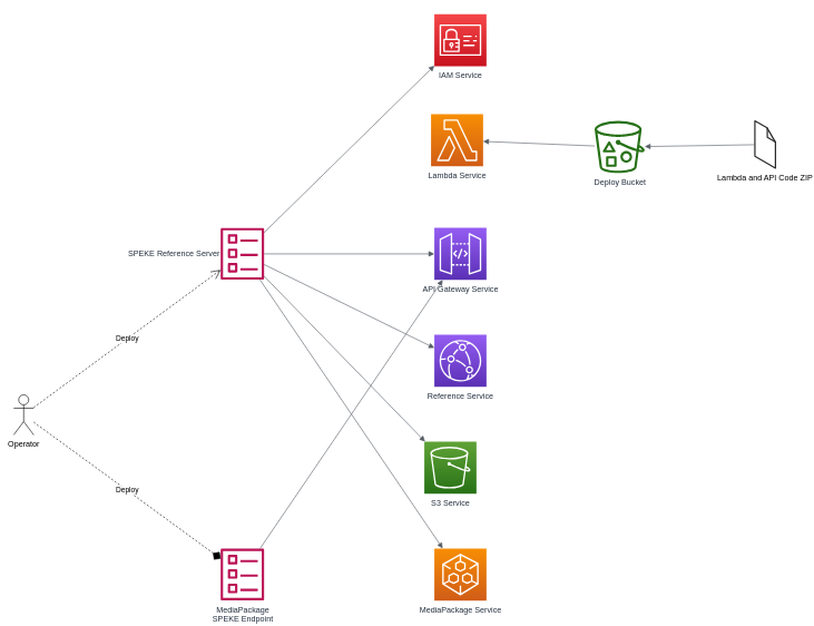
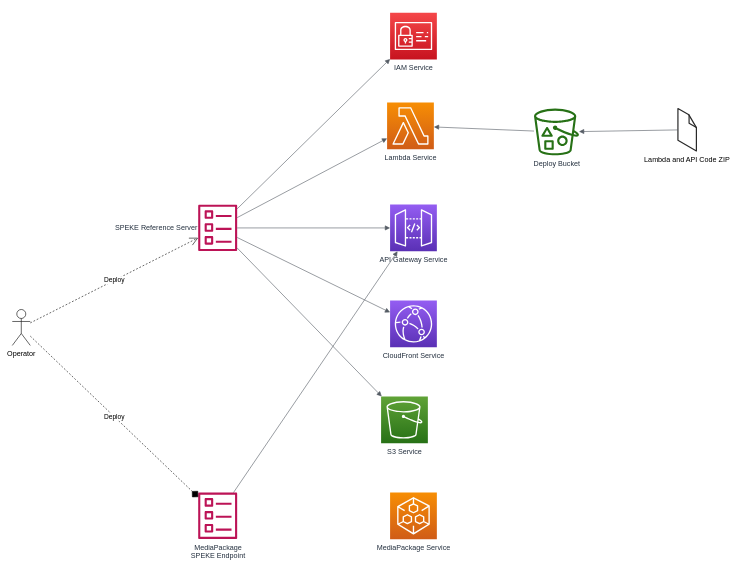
  <mxCell id="0" />
  <mxCell id="1" parent="0" />
  <mxCell id="2" value="IAM Service" style="outlineConnect=0;fontColor=#232F3E;gradientColor=#F54749;gradientDirection=north;fillColor=#C7131F;strokeColor=#ffffff;dashed=0;verticalLabelPosition=bottom;verticalAlign=top;align=center;html=1;fontSize=12;fontStyle=0;aspect=fixed;shape=mxgraph.aws4.resourceIcon;resIcon=mxgraph.aws4.identity_and_access_management;" vertex="1" parent="1"><mxGeometry x="650" y="20" width="78" height="78" as="geometry" /></mxCell>
  <mxCell id="3" value="API Gateway Service" style="outlineConnect=0;fontColor=#232F3E;gradientColor=#945DF2;gradientDirection=north;fillColor=#5A30B5;strokeColor=#ffffff;dashed=0;verticalLabelPosition=bottom;verticalAlign=top;align=center;html=1;fontSize=12;fontStyle=0;aspect=fixed;shape=mxgraph.aws4.resourceIcon;resIcon=mxgraph.aws4.api_gateway;" vertex="1" parent="1"><mxGeometry x="650" y="340" width="78" height="78" as="geometry" /></mxCell>
  <mxCell id="4" value="Lambda Service" style="outlineConnect=0;fontColor=#232F3E;gradientColor=#F78E04;gradientDirection=north;fillColor=#D05C17;strokeColor=#ffffff;dashed=0;verticalLabelPosition=bottom;verticalAlign=top;align=center;html=1;fontSize=12;fontStyle=0;aspect=fixed;shape=mxgraph.aws4.resourceIcon;resIcon=mxgraph.aws4.lambda;" vertex="1" parent="1"><mxGeometry x="645" y="170" width="78" height="78" as="geometry" /></mxCell>
- <mxCell id="5" value="Reference Service" style="outlineConnect=0;fontColor=#232F3E;gradientColor=#945DF2;gradientDirection=north;fillColor=#5A30B5;strokeColor=#ffffff;dashed=0;verticalLabelPosition=bottom;verticalAlign=top;align=center;html=1;fontSize=12;fontStyle=0;aspect=fixed;shape=mxgraph.aws4.resourceIcon;resIcon=mxgraph.aws4.cloudfront;" vertex="1" parent="1"><mxGeometry x="650" y="500" width="78" height="78" as="geometry" /></mxCell>
+ <mxCell id="5" value="CloudFront Service" style="outlineConnect=0;fontColor=#232F3E;gradientColor=#945DF2;gradientDirection=north;fillColor=#5A30B5;strokeColor=#ffffff;dashed=0;verticalLabelPosition=bottom;verticalAlign=top;align=center;html=1;fontSize=12;fontStyle=0;aspect=fixed;shape=mxgraph.aws4.resourceIcon;resIcon=mxgraph.aws4.cloudfront;" vertex="1" parent="1"><mxGeometry x="650" y="500" width="78" height="78" as="geometry" /></mxCell>
  <mxCell id="6" value="S3 Service" style="outlineConnect=0;fontColor=#232F3E;gradientColor=#60A337;gradientDirection=north;fillColor=#277116;strokeColor=#ffffff;dashed=0;verticalLabelPosition=bottom;verticalAlign=top;align=center;html=1;fontSize=12;fontStyle=0;aspect=fixed;shape=mxgraph.aws4.resourceIcon;resIcon=mxgraph.aws4.s3;" vertex="1" parent="1"><mxGeometry x="635" y="660" width="78" height="78" as="geometry" /></mxCell>
  <mxCell id="7" value="SPEKE Reference Server" style="outlineConnect=0;fontColor=#232F3E;gradientColor=none;fillColor=#BC1356;strokeColor=none;dashed=0;verticalLabelPosition=middle;verticalAlign=middle;align=right;html=1;fontSize=12;fontStyle=0;aspect=fixed;pointerEvents=1;shape=mxgraph.aws4.template;labelPosition=left;" vertex="1" parent="1"><mxGeometry x="330" y="340" width="65" height="78" as="geometry" /></mxCell>
  <mxCell id="8" value="MediaPackage&lt;br&gt;SPEKE Endpoint" style="outlineConnect=0;fontColor=#232F3E;gradientColor=none;fillColor=#BC1356;strokeColor=none;dashed=0;verticalLabelPosition=bottom;verticalAlign=top;align=center;html=1;fontSize=12;fontStyle=0;aspect=fixed;pointerEvents=1;shape=mxgraph.aws4.template;" vertex="1" parent="1"><mxGeometry x="330" y="820" width="65" height="78" as="geometry" /></mxCell>
  <mxCell id="9" value="" style="html=1;endArrow=block;elbow=vertical;startArrow=none;endFill=1;strokeColor=#545B64;rounded=0;" edge="1" parent="1" source="7" target="2"><mxGeometry width="100" relative="1" as="geometry"><mxPoint x="520" y="90" as="sourcePoint" /><mxPoint x="620" y="90" as="targetPoint" /></mxGeometry></mxCell>
  <mxCell id="10" value="Deploy Bucket" style="outlineConnect=0;fontColor=#232F3E;gradientColor=none;fillColor=#277116;strokeColor=none;dashed=0;verticalLabelPosition=bottom;verticalAlign=top;align=center;html=1;fontSize=12;fontStyle=0;aspect=fixed;pointerEvents=1;shape=mxgraph.aws4.bucket_with_objects;" vertex="1" parent="1"><mxGeometry x="890" y="180" width="75" height="78" as="geometry" /></mxCell>
  <mxCell id="11" value="Lambda and API Code ZIP" style="verticalLabelPosition=bottom;html=1;verticalAlign=top;strokeWidth=1;align=center;outlineConnect=0;dashed=0;outlineConnect=0;shape=mxgraph.aws3d.file;aspect=fixed;strokeColor=#292929;" vertex="1" parent="1"><mxGeometry x="1130" y="180" width="30.8" height="70.6" as="geometry" /></mxCell>
  <mxCell id="12" value="" style="html=1;endArrow=block;elbow=vertical;startArrow=none;endFill=1;strokeColor=#545B64;rounded=0;" edge="1" parent="1" source="11" target="10"><mxGeometry width="100" relative="1" as="geometry"><mxPoint x="555" y="587.165" as="sourcePoint" /><mxPoint x="771" y="504.522" as="targetPoint" /></mxGeometry></mxCell>
  <mxCell id="13" value="" style="html=1;endArrow=block;elbow=vertical;startArrow=none;endFill=1;strokeColor=#545B64;rounded=0;" edge="1" parent="1" source="10" target="4"><mxGeometry width="100" relative="1" as="geometry"><mxPoint x="1260" y="317.468" as="sourcePoint" /><mxPoint x="1135" y="265.262" as="targetPoint" /></mxGeometry></mxCell>
  <mxCell id="14" value="MediaPackage Service" style="outlineConnect=0;fontColor=#232F3E;gradientColor=#F78E04;gradientDirection=north;fillColor=#D05C17;strokeColor=#ffffff;dashed=0;verticalLabelPosition=bottom;verticalAlign=top;align=center;html=1;fontSize=12;fontStyle=0;aspect=fixed;shape=mxgraph.aws4.resourceIcon;resIcon=mxgraph.aws4.elemental_mediapackage;" vertex="1" parent="1"><mxGeometry x="650" y="820" width="78" height="78" as="geometry" /></mxCell>
- <mxCell id="15" value="" style="html=1;endArrow=block;elbow=vertical;startArrow=none;endFill=1;strokeColor=#545B64;rounded=0;" edge="1" parent="1" source="7" target="14"><mxGeometry width="100" relative="1" as="geometry"><mxPoint x="235" y="120" as="sourcePoint" /><mxPoint x="490" y="120" as="targetPoint" /></mxGeometry></mxCell>
+ <mxCell id="15" value="" style="html=1;endArrow=block;elbow=vertical;startArrow=none;endFill=1;strokeColor=#545B64;rounded=0;" edge="1" parent="1" source="7" target="4"><mxGeometry width="100" relative="1" as="geometry"><mxPoint x="235" y="120" as="sourcePoint" /><mxPoint x="490" y="120" as="targetPoint" /></mxGeometry></mxCell>
  <mxCell id="16" value="" style="html=1;endArrow=block;elbow=vertical;startArrow=none;endFill=1;strokeColor=#545B64;rounded=0;" edge="1" parent="1" source="7" target="3"><mxGeometry width="100" relative="1" as="geometry"><mxPoint x="870" y="480" as="sourcePoint" /><mxPoint x="1125" y="480" as="targetPoint" /></mxGeometry></mxCell>
  <mxCell id="17" value="" style="html=1;endArrow=block;elbow=vertical;startArrow=none;endFill=1;strokeColor=#545B64;rounded=0;" edge="1" parent="1" source="7" target="5"><mxGeometry width="100" relative="1" as="geometry"><mxPoint x="300" y="600" as="sourcePoint" /><mxPoint x="555" y="600" as="targetPoint" /></mxGeometry></mxCell>
  <mxCell id="18" value="" style="html=1;endArrow=block;elbow=vertical;startArrow=none;endFill=1;strokeColor=#545B64;rounded=0;" edge="1" parent="1" source="7" target="6"><mxGeometry width="100" relative="1" as="geometry"><mxPoint x="290" y="480" as="sourcePoint" /><mxPoint x="545" y="480" as="targetPoint" /></mxGeometry></mxCell>
  <mxCell id="19" value="" style="html=1;endArrow=block;elbow=vertical;startArrow=none;endFill=1;strokeColor=#545B64;rounded=0;" edge="1" parent="1" source="8" target="3"><mxGeometry width="100" relative="1" as="geometry"><mxPoint x="405" y="420.853" as="sourcePoint" /><mxPoint x="660" y="670.776" as="targetPoint" /></mxGeometry></mxCell>
- <mxCell id="20" value="Operator" style="shape=umlActor;verticalLabelPosition=bottom;verticalAlign=top;html=1;" vertex="1" parent="1"><mxGeometry x="20" y="590" width="30" height="60" as="geometry" /></mxCell>
+ <mxCell id="20" value="Operator" style="shape=umlActor;verticalLabelPosition=bottom;verticalAlign=top;html=1;" vertex="1" parent="1"><mxGeometry x="20" y="515" width="30" height="60" as="geometry" /></mxCell>
  <mxCell id="21" value="Deploy" style="endArrow=open;endSize=12;dashed=1;html=1;" edge="1" parent="1" source="20" target="7"><mxGeometry width="160" relative="1" as="geometry"><mxPoint x="500" y="480" as="sourcePoint" /><mxPoint x="660" y="480" as="targetPoint" /></mxGeometry></mxCell>
  <mxCell id="22" value="Deploy" style="endArrow=diamond;endSize=12;dashed=1;html=1;" edge="1" parent="1" source="20" target="8"><mxGeometry width="160" relative="1" as="geometry"><mxPoint x="140" y="750" as="sourcePoint" /><mxPoint x="340" y="413.983" as="targetPoint" /></mxGeometry></mxCell>
